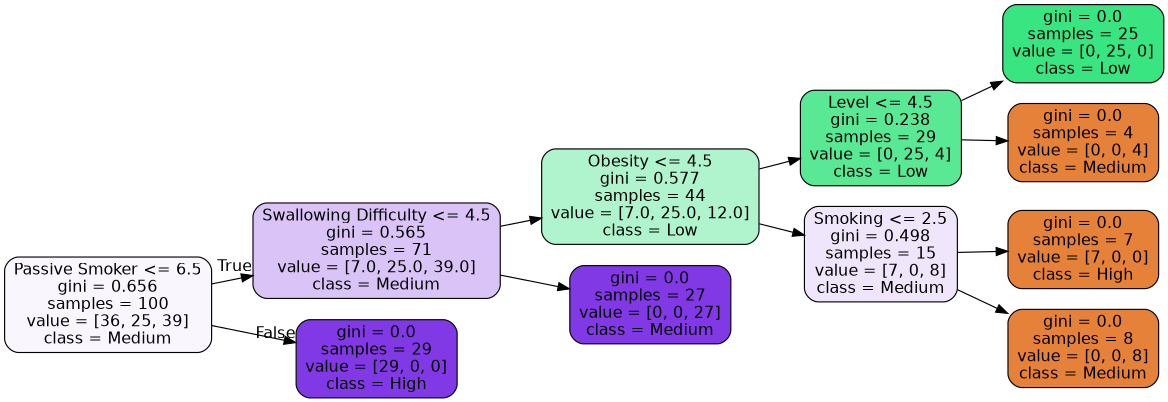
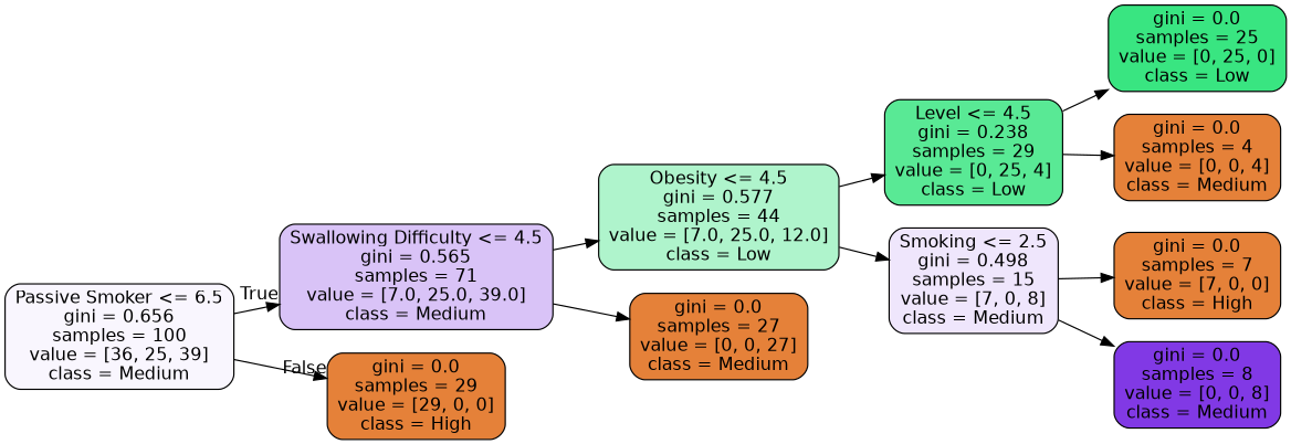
  digraph {
    rankdir=LR
    node [color=black fillcolor="#e58139" fontname=helvetica shape=box style="filled, rounded"]
    edge [fontname=helvetica]
    n1 [fillcolor="#f9f6fe" label="Passive Smoker <= 6.5\ngini = 0.656\nsamples = 100\nvalue = [36, 25, 39]\nclass = Medium"]
    n2 [fillcolor="#d9c3f7" label="Swallowing Difficulty <= 4.5\ngini = 0.565\nsamples = 71\nvalue = [7.0, 25.0, 39.0]\nclass = Medium"]
-   n3 [fillcolor="#8139e5" label="gini = 0.0\nsamples = 29\nvalue = [29, 0, 0]\nclass = High"]
+   n3 [label="gini = 0.0\nsamples = 29\nvalue = [29, 0, 0]\nclass = High"]
    n4 [fillcolor="#aff4cc" label="Obesity <= 4.5\ngini = 0.577\nsamples = 44\nvalue = [7.0, 25.0, 12.0]\nclass = Low"]
-   n5 [fillcolor="#8139e5" label="gini = 0.0\nsamples = 27\nvalue = [0, 0, 27]\nclass = Medium"]
+   n5 [label="gini = 0.0\nsamples = 27\nvalue = [0, 0, 27]\nclass = Medium"]
    n6 [fillcolor="#59e995" label="Level <= 4.5\ngini = 0.238\nsamples = 29\nvalue = [0, 25, 4]\nclass = Low"]
    n7 [fillcolor="#efe6fc" label="Smoking <= 2.5\ngini = 0.498\nsamples = 15\nvalue = [7, 0, 8]\nclass = Medium"]
    n8 [fillcolor="#39e581" label="gini = 0.0\nsamples = 25\nvalue = [0, 25, 0]\nclass = Low"]
    n9 [label="gini = 0.0\nsamples = 4\nvalue = [0, 0, 4]\nclass = Medium"]
    n10 [label="gini = 0.0\nsamples = 7\nvalue = [7, 0, 0]\nclass = High"]
-   n11 [label="gini = 0.0\nsamples = 8\nvalue = [0, 0, 8]\nclass = Medium"]
+   n11 [fillcolor="#8139e5" label="gini = 0.0\nsamples = 8\nvalue = [0, 0, 8]\nclass = Medium"]
    n1 -> n2 [headlabel=True labelangle=45 labeldistance=2.5]
    n1 -> n3 [headlabel=False labelangle=-45 labeldistance=2.5]
    n2 -> n4
    n2 -> n5
    n4 -> n6
    n4 -> n7
    n6 -> n8
    n6 -> n9
    n7 -> n10
    n7 -> n11
  }
